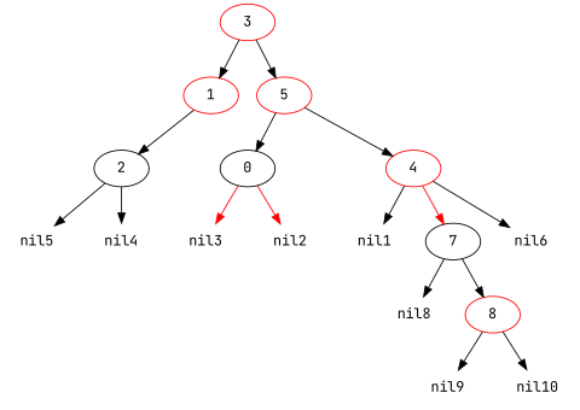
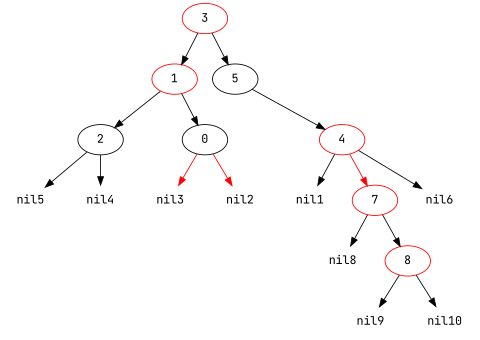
  digraph {
    fontname="JetBrains Mono"
    node [color=none fontname="JetBrains Mono"]
    edge [fontname="JetBrains Mono"]
    n1 [color=red label=3]
    n2 [color=red label=1]
-   n3 [label=5 color=red]
+   n3 [label=5 color=""]
    n4 [label=0 color=""]
    n5 [label=2 color=""]
    n6 [color=red label=4]
    nil2
    nil3
    nil4
    nil5
    nil6
    n12 [label=nil1]
-   n13 [color=black label=7]
+   n13 [color=red label=7]
    nil8
    n15 [color=red label=8]
    nil9
    nil10
    n1 -> n2
    n1 -> n3
-   n3 -> n4
+   n2 -> n4
    n2 -> n5
    n3 -> n6
    n4 -> nil2 [color=red]
    n4 -> nil3 [color=red]
    n5 -> nil4
    n5 -> nil5
    n6 -> nil6
    n6 -> n12
    n6 -> n13 [color=red]
    n13 -> nil8
    n13 -> n15 [color=black]
    n15 -> nil9
    n15 -> nil10
  }
